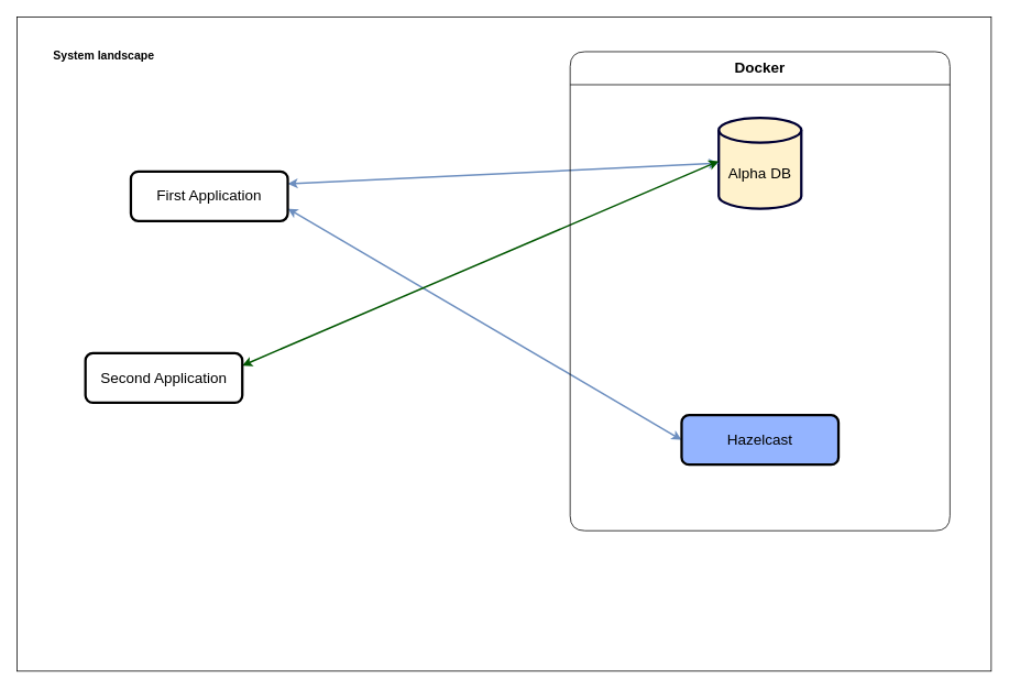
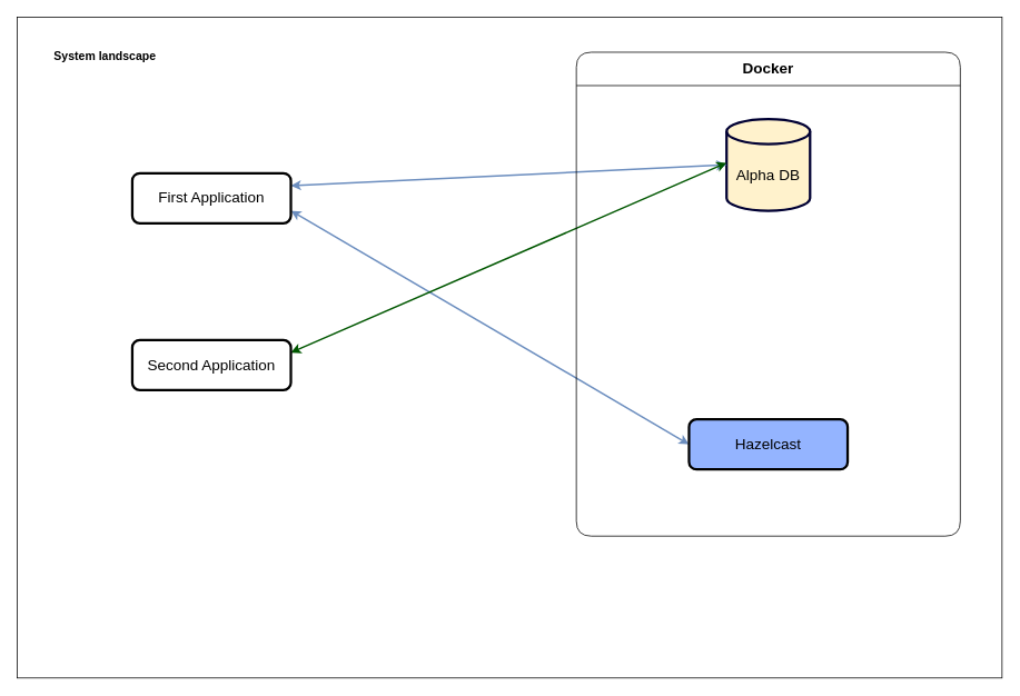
  <mxCell id="0" />
  <mxCell id="1" parent="0" />
  <mxCell id="2" value="" style="rounded=0;whiteSpace=wrap;html=1;" vertex="1" parent="1"><mxGeometry x="20" y="20" width="1180" height="792" as="geometry" /></mxCell>
  <mxCell id="3" value="&lt;font style=&quot;font-size: 18px;&quot;&gt;Alpha DB&lt;/font&gt;" style="shape=cylinder3;whiteSpace=wrap;html=1;boundedLbl=1;backgroundOutline=1;size=15;fillColor=#fff2cc;strokeColor=#000033;strokeWidth=3;" vertex="1" parent="1"><mxGeometry x="870" y="142" width="100" height="110" as="geometry" /></mxCell>
  <mxCell id="4" value="&lt;font style=&quot;font-size: 14px;&quot;&gt;&lt;b&gt;System landscape&lt;/b&gt;&lt;/font&gt;" style="text;html=1;align=center;verticalAlign=middle;resizable=0;points=[];autosize=1;strokeColor=none;fillColor=none;" vertex="1" parent="1"><mxGeometry x="50" y="52" width="150" height="30" as="geometry" /></mxCell>
  <mxCell id="5" value="" style="endArrow=classic;startArrow=classic;html=1;rounded=0;entryX=0;entryY=0.5;entryDx=0;entryDy=0;entryPerimeter=0;exitX=1;exitY=0.25;exitDx=0;exitDy=0;strokeWidth=2;fillColor=#dae8fc;strokeColor=#6c8ebf;" edge="1" parent="1" source="8" target="3"><mxGeometry width="50" height="50" relative="1" as="geometry"><mxPoint x="340" y="302" as="sourcePoint" /><mxPoint x="390" y="252" as="targetPoint" /></mxGeometry></mxCell>
  <mxCell id="6" value="" style="endArrow=classic;startArrow=classic;html=1;rounded=0;entryX=0;entryY=0.5;entryDx=0;entryDy=0;exitX=1;exitY=0.75;exitDx=0;exitDy=0;strokeWidth=2;fillColor=#dae8fc;strokeColor=#6c8ebf;" edge="1" parent="1" source="8" target="10"><mxGeometry width="50" height="50" relative="1" as="geometry"><mxPoint x="340" y="302" as="sourcePoint" /><mxPoint x="810" y="537" as="targetPoint" /></mxGeometry></mxCell>
  <mxCell id="7" value="" style="endArrow=classic;startArrow=classic;html=1;rounded=0;entryX=0;entryY=0;entryDx=0;entryDy=52.5;entryPerimeter=0;exitX=1;exitY=0.25;exitDx=0;exitDy=0;strokeWidth=2;fillColor=#008a00;strokeColor=#005700;" edge="1" parent="1" source="9" target="3"><mxGeometry width="50" height="50" relative="1" as="geometry"><mxPoint x="340" y="502" as="sourcePoint" /><mxPoint x="390" y="452" as="targetPoint" /></mxGeometry></mxCell>
  <mxCell id="8" value="&lt;font style=&quot;font-size: 18px;&quot;&gt;First Application&lt;/font&gt;" style="rounded=1;whiteSpace=wrap;html=1;strokeWidth=3;" vertex="1" parent="1"><mxGeometry x="158" y="207" width="190" height="60" as="geometry" /></mxCell>
- <mxCell id="9" value="&lt;font style=&quot;font-size: 18px;&quot;&gt;Second Application&lt;/font&gt;" style="rounded=1;whiteSpace=wrap;html=1;strokeWidth=3;" vertex="1" parent="1"><mxGeometry x="103" y="427" width="190" height="60" as="geometry" /></mxCell>
+ <mxCell id="9" value="&lt;font style=&quot;font-size: 18px;&quot;&gt;Second Application&lt;/font&gt;" style="rounded=1;whiteSpace=wrap;html=1;strokeWidth=3;" vertex="1" parent="1"><mxGeometry x="158" y="407" width="190" height="60" as="geometry" /></mxCell>
  <mxCell id="10" value="&lt;font style=&quot;font-size: 18px;&quot;&gt;Hazelcast&lt;/font&gt;" style="rounded=1;whiteSpace=wrap;html=1;strokeWidth=3;labelBackgroundColor=none;fillColor=#94B4FF;" vertex="1" parent="1"><mxGeometry x="825" y="502" width="190" height="60" as="geometry" /></mxCell>
  <mxCell id="11" value="Docker" style="swimlane;whiteSpace=wrap;html=1;fontSize=18;startSize=40;rounded=1;" vertex="1" parent="1"><mxGeometry x="690" y="62" width="460" height="580" as="geometry" /></mxCell>
